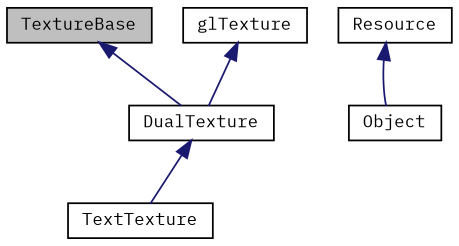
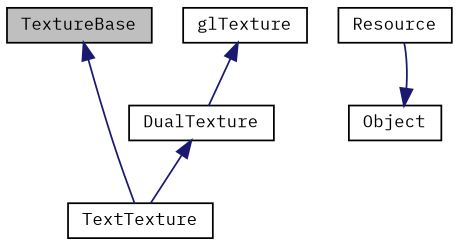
  digraph {
    fontname="IBM Plex Mono"
    node [color=black fillcolor=white fontname="IBM Plex Mono" fontsize=10 shape=record style=filled]
    edge [color=midnightblue dir=back fontname="IBM Plex Mono" fontsize=10 labelfontname=Helvetica labelfontsize=10 style=solid]
    n1 [fillcolor=grey75 fontcolor=black height=0.2 label=TextureBase width=0.4]
    n2 [height=0.2 label=TextTexture width=0.4]
    n3 [height=0.2 label=glTexture width=0.4]
    n4 [height=0.2 label=DualTexture width=0.4]
    n5 [height=0.2 label=Resource width=0.4]
    n6 [height=0.2 label=Object width=0.4]
-   n1 -> n4
+   n1 -> n2
    n3 -> n4
    n4 -> n2
-   n5 -> n6
+   n6 -> n5
  }
